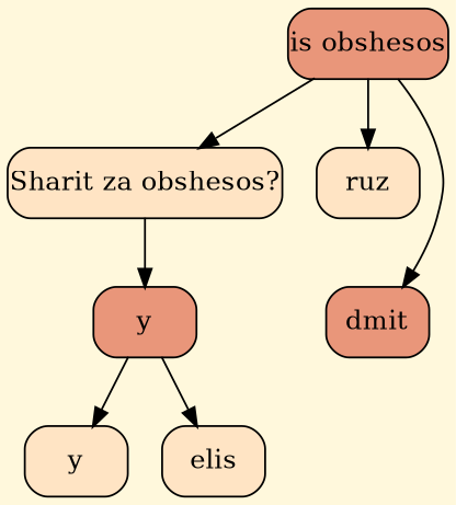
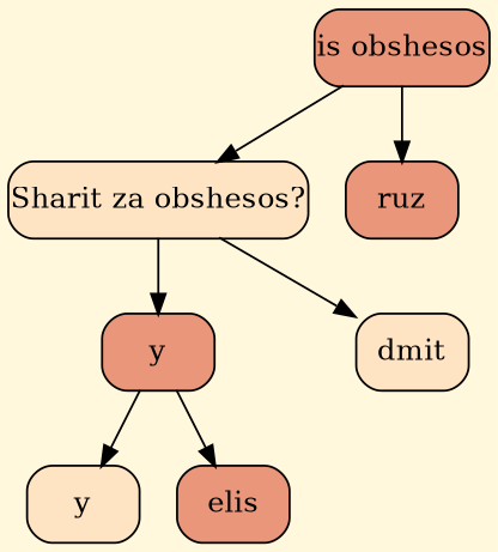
  digraph {
    bgcolor=cornsilk1
    node [fillcolor=bisque margin=0.01 shape=Mrecord style=filled]
    n1 [fillcolor=darksalmon label="is obshesos"]
    n2 [label="Sharit za obshesos?"]
-   n3 [label=ruz]
+   n3 [fillcolor=darksalmon label=ruz]
    n4 [fillcolor=darksalmon label=y]
-   n5 [fillcolor=darksalmon label=dmit]
+   n5 [label=dmit]
    n6 [label=y]
-   n7 [label=elis]
+   n7 [fillcolor=darksalmon label=elis]
    n1 -> n2
    n1 -> n3
    n2 -> n4
-   n1 -> n5
+   n2 -> n5
    n4 -> n6
    n4 -> n7
  }
